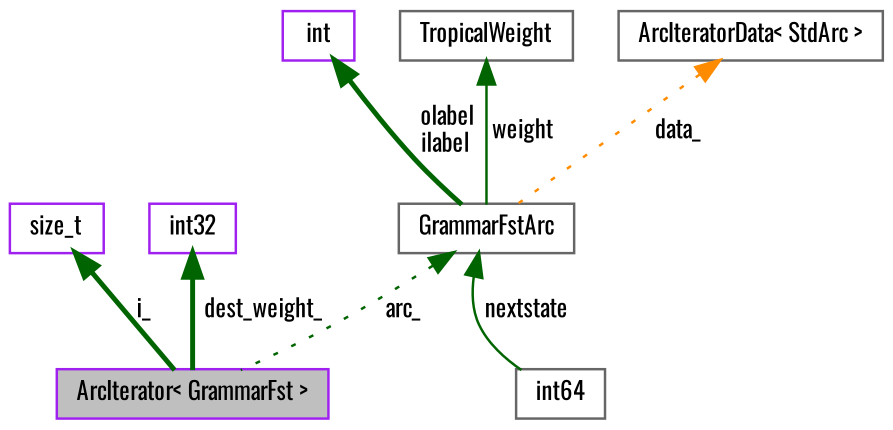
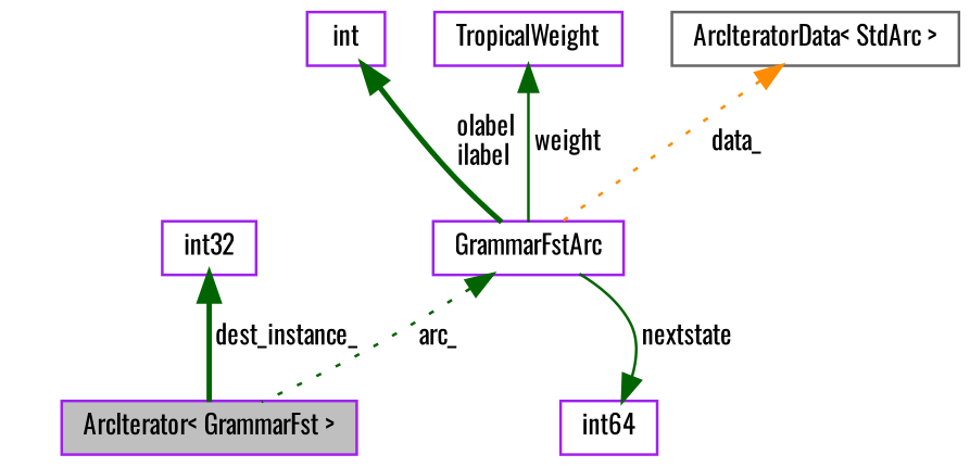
  digraph {
    fontname=Oswald
    node [color=purple fillcolor=white fontname=Oswald fontsize=10 shape=record style=filled]
    edge [color=darkgreen dir=back fontname=Oswald fontsize=10 labelfontname=Helvetica labelfontsize=10 style=bold]
    n1 [fillcolor=grey75 fontcolor=black height=0.2 label="ArcIterator\< GrammarFst \>" width=0.4]
-   n2 [height=0.2 label=size_t width=0.4]
-   n3 [color=gray40 height=0.2 label=GrammarFstArc width=0.4]
-   n4 [color=gray40 height=0.2 label=int64 width=0.4]
+   n3 [height=0.2 label=GrammarFstArc width=0.4]
+   n4 [height=0.2 label=int64 width=0.4]
    n5 [height=0.2 label=int width=0.4]
-   n6 [color=gray40 height=0.2 label=TropicalWeight width=0.4]
+   n6 [height=0.2 label=TropicalWeight width=0.4]
    n7 [color=gray40 height=0.2 label="ArcIteratorData\< StdArc \>" width=0.4]
    n8 [height=0.2 label=int32 width=0.4]
-   n2 -> n1 [label=" i_"]
    n3 -> n1 [label=" arc_" style=dotted]
-   n3 -> n4 [label=" nextstate" style=solid]
+   n4 -> n3 [label=" nextstate" style=solid]
    n5 -> n3 [label=" olabel\nilabel"]
    n6 -> n3 [label=" weight" style=solid]
    n7 -> n3 [color=darkorange label=" data_" style=dotted]
-   n8 -> n1 [label=" dest_weight_"]
+   n8 -> n1 [label=" dest_instance_"]
  }
